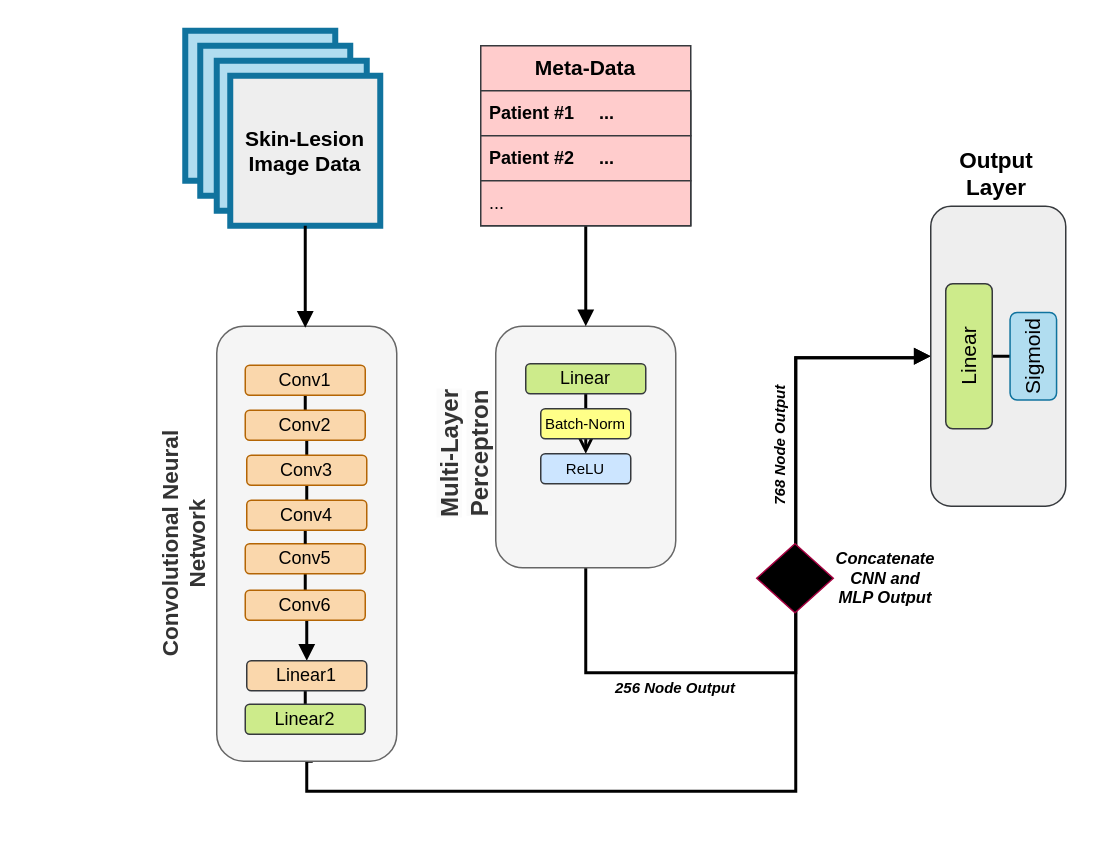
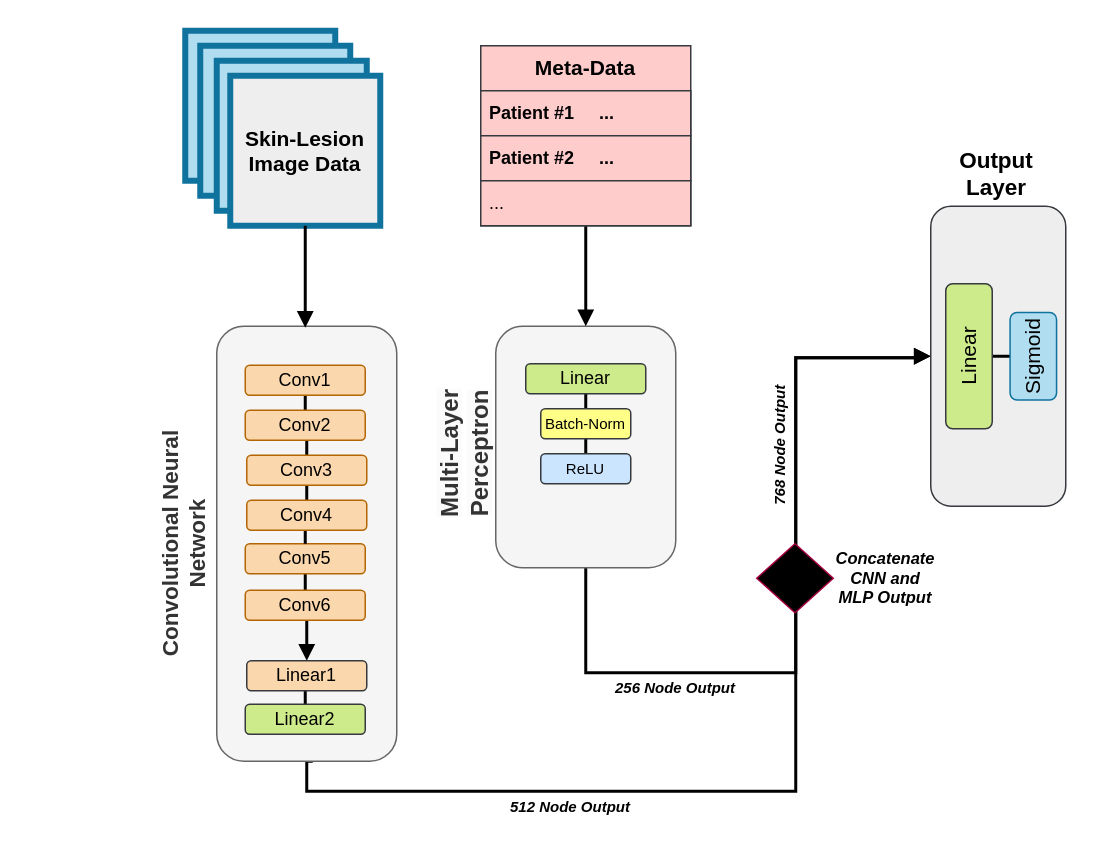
  <mxCell id="0" />
  <mxCell id="1" parent="0" />
  <mxCell id="2" style="edgeStyle=orthogonalEdgeStyle;rounded=0;orthogonalLoop=1;jettySize=auto;html=1;exitX=0.5;exitY=1;exitDx=0;exitDy=0;strokeWidth=2;endArrow=block;endFill=1;entryX=0.5;entryY=1;entryDx=0;entryDy=0;" edge="1" parent="1" target="40"><mxGeometry relative="1" as="geometry"><mxPoint x="614" y="318" as="targetPoint" /><mxPoint x="208" y="507" as="sourcePoint" /><Array as="points"><mxPoint x="204" y="507" /><mxPoint x="204" y="527" /><mxPoint x="530" y="527" /><mxPoint x="530" y="238" /><mxPoint x="610" y="238" /><mxPoint x="610" y="237" /></Array></mxGeometry></mxCell>
  <mxCell id="3" value="&lt;div style=&quot;&quot;&gt;&lt;br&gt;&lt;/div&gt;" style="rounded=1;whiteSpace=wrap;html=1;fontSize=12;glass=0;strokeWidth=1;shadow=0;fillColor=#f5f5f5;strokeColor=#666666;align=center;verticalAlign=top;rotation=0;flipV=0;fontColor=#333333;" parent="1" vertex="1"><mxGeometry x="144" y="217" width="120" height="290" as="geometry" /></mxCell>
  <mxCell id="4" style="edgeStyle=orthogonalEdgeStyle;rounded=0;orthogonalLoop=1;jettySize=auto;html=1;exitX=0.5;exitY=1;exitDx=0;exitDy=0;strokeWidth=2;endArrow=block;endFill=1;entryX=0.5;entryY=1;entryDx=0;entryDy=0;" edge="1" parent="1" source="5" target="40"><mxGeometry relative="1" as="geometry"><mxPoint x="570" y="318" as="targetPoint" /><Array as="points"><mxPoint x="390" y="448" /><mxPoint x="530" y="448" /><mxPoint x="530" y="238" /><mxPoint x="610" y="238" /><mxPoint x="610" y="237" /></Array></mxGeometry></mxCell>
  <mxCell id="5" value="" style="rounded=1;whiteSpace=wrap;html=1;fontSize=12;glass=0;strokeWidth=1;shadow=0;verticalAlign=top;fillColor=#f5f5f5;strokeColor=#666666;fontColor=#333333;" vertex="1" parent="1"><mxGeometry x="330" y="217" width="120" height="161" as="geometry" /></mxCell>
  <mxCell id="6" style="edgeStyle=orthogonalEdgeStyle;rounded=0;orthogonalLoop=1;jettySize=auto;html=1;exitX=0.5;exitY=1;exitDx=0;exitDy=0;endArrow=none;endFill=0;strokeWidth=2;" edge="1" parent="1" source="7" target="9"><mxGeometry relative="1" as="geometry" /></mxCell>
  <mxCell id="7" value="Conv1" style="rounded=1;whiteSpace=wrap;html=1;fillColor=#fad7ac;strokeColor=#b46504;" vertex="1" parent="1"><mxGeometry x="163" y="243" width="80" height="20" as="geometry" /></mxCell>
  <mxCell id="8" style="edgeStyle=orthogonalEdgeStyle;rounded=0;orthogonalLoop=1;jettySize=auto;html=1;exitX=0.5;exitY=1;exitDx=0;exitDy=0;entryX=0.5;entryY=0;entryDx=0;entryDy=0;endArrow=none;endFill=0;strokeWidth=2;" edge="1" parent="1" source="9" target="11"><mxGeometry relative="1" as="geometry" /></mxCell>
  <mxCell id="9" value="Conv2" style="rounded=1;whiteSpace=wrap;html=1;fillColor=#fad7ac;strokeColor=#b46504;" vertex="1" parent="1"><mxGeometry x="163" y="273" width="80" height="20" as="geometry" /></mxCell>
  <mxCell id="10" style="edgeStyle=orthogonalEdgeStyle;rounded=0;orthogonalLoop=1;jettySize=auto;html=1;exitX=0.5;exitY=1;exitDx=0;exitDy=0;entryX=0.5;entryY=0;entryDx=0;entryDy=0;endArrow=none;endFill=0;strokeWidth=2;" edge="1" parent="1" source="11" target="30"><mxGeometry relative="1" as="geometry" /></mxCell>
  <mxCell id="11" value="Conv3" style="rounded=1;whiteSpace=wrap;html=1;fillColor=#fad7ac;strokeColor=#b46504;" vertex="1" parent="1"><mxGeometry x="164" y="303" width="80" height="20" as="geometry" /></mxCell>
  <mxCell id="12" style="edgeStyle=orthogonalEdgeStyle;rounded=0;orthogonalLoop=1;jettySize=auto;html=1;exitX=0.5;exitY=1;exitDx=0;exitDy=0;entryX=0.5;entryY=0;entryDx=0;entryDy=0;strokeWidth=2;endArrow=none;endFill=0;" edge="1" parent="1" source="13" target="15"><mxGeometry relative="1" as="geometry" /></mxCell>
  <mxCell id="13" value="Conv5" style="rounded=1;whiteSpace=wrap;html=1;fillColor=#fad7ac;strokeColor=#b46504;" vertex="1" parent="1"><mxGeometry x="163" y="362" width="80" height="20" as="geometry" /></mxCell>
  <mxCell id="14" style="edgeStyle=orthogonalEdgeStyle;rounded=0;orthogonalLoop=1;jettySize=auto;html=1;exitX=0.5;exitY=1;exitDx=0;exitDy=0;entryX=0.5;entryY=0;entryDx=0;entryDy=0;endArrow=block;endFill=1;strokeWidth=2;" edge="1" parent="1" source="15" target="17"><mxGeometry relative="1" as="geometry" /></mxCell>
  <mxCell id="15" value="Conv6" style="rounded=1;whiteSpace=wrap;html=1;fillColor=#fad7ac;strokeColor=#b46504;" vertex="1" parent="1"><mxGeometry x="163" y="393" width="80" height="20" as="geometry" /></mxCell>
  <mxCell id="16" style="edgeStyle=orthogonalEdgeStyle;rounded=0;orthogonalLoop=1;jettySize=auto;html=1;exitX=0.5;exitY=1;exitDx=0;exitDy=0;entryX=0.5;entryY=0;entryDx=0;entryDy=0;endArrow=none;endFill=0;strokeWidth=2;" edge="1" parent="1" source="17" target="18"><mxGeometry relative="1" as="geometry" /></mxCell>
  <mxCell id="17" value="Linear1" style="rounded=1;whiteSpace=wrap;html=1;fillColor=#fad7ac;strokeColor=#36393d;" vertex="1" parent="1"><mxGeometry x="164" y="440" width="80" height="20" as="geometry" /></mxCell>
  <mxCell id="18" value="Linear2" style="rounded=1;whiteSpace=wrap;html=1;fillColor=#cdeb8b;strokeColor=#36393d;" vertex="1" parent="1"><mxGeometry x="163" y="469" width="80" height="20" as="geometry" /></mxCell>
  <mxCell id="19" value="" style="whiteSpace=wrap;html=1;aspect=fixed;fillColor=#b1ddf0;strokeColor=#10739e;strokeWidth=4;" vertex="1" parent="1"><mxGeometry x="123" y="20" width="100" height="100" as="geometry" /></mxCell>
  <mxCell id="20" value="" style="whiteSpace=wrap;html=1;aspect=fixed;fillColor=#b1ddf0;strokeColor=#10739e;strokeWidth=4;" vertex="1" parent="1"><mxGeometry x="133" y="30" width="100" height="100" as="geometry" /></mxCell>
  <mxCell id="21" value="" style="whiteSpace=wrap;html=1;aspect=fixed;fillColor=#b1ddf0;strokeColor=#10739e;strokeWidth=4;" vertex="1" parent="1"><mxGeometry x="144" y="40" width="100" height="100" as="geometry" /></mxCell>
  <mxCell id="22" value="&lt;b&gt;&lt;font style=&quot;font-size: 14px;&quot;&gt;Skin-Lesion Image Data&lt;/font&gt;&lt;/b&gt;" style="whiteSpace=wrap;html=1;aspect=fixed;fillColor=#eeeeee;strokeColor=#10739e;strokeWidth=4;" vertex="1" parent="1"><mxGeometry x="153" y="50" width="100" height="100" as="geometry" /></mxCell>
  <mxCell id="23" value="" style="endArrow=block;html=1;rounded=0;exitX=0.5;exitY=1;exitDx=0;exitDy=0;strokeWidth=2;endFill=1;" edge="1" parent="1" source="22"><mxGeometry width="50" height="50" relative="1" as="geometry"><mxPoint x="197" y="150" as="sourcePoint" /><mxPoint x="203" y="218" as="targetPoint" /></mxGeometry></mxCell>
  <mxCell id="24" style="edgeStyle=orthogonalEdgeStyle;rounded=0;orthogonalLoop=1;jettySize=auto;html=1;exitX=0.5;exitY=1;exitDx=0;exitDy=0;endArrow=block;endFill=1;strokeWidth=2;entryX=0.5;entryY=0;entryDx=0;entryDy=0;" edge="1" parent="1" source="25" target="5"><mxGeometry relative="1" as="geometry"><mxPoint x="390" y="198" as="targetPoint" /></mxGeometry></mxCell>
  <mxCell id="25" value="&lt;font style=&quot;font-size: 14px;&quot;&gt;Meta-Data&lt;/font&gt;" style="swimlane;fontStyle=1;childLayout=stackLayout;horizontal=1;startSize=30;horizontalStack=0;resizeParent=1;resizeParentMax=0;resizeLast=0;collapsible=1;marginBottom=0;whiteSpace=wrap;html=1;fillColor=#ffcccc;strokeColor=#36393d;" vertex="1" parent="1"><mxGeometry x="320" y="30" width="140" height="120" as="geometry" /></mxCell>
  <mxCell id="26" value="Patient #1&amp;nbsp; &amp;nbsp; &amp;nbsp;..." style="text;strokeColor=#36393d;fillColor=#ffcccc;align=left;verticalAlign=middle;spacingLeft=4;spacingRight=4;overflow=hidden;points=[[0,0.5],[1,0.5]];portConstraint=eastwest;rotatable=0;whiteSpace=wrap;html=1;fontStyle=1;" vertex="1" parent="25"><mxGeometry y="30" width="140" height="30" as="geometry" /></mxCell>
  <mxCell id="27" value="Patient #2&amp;nbsp; &amp;nbsp; &amp;nbsp;..." style="text;strokeColor=#36393d;fillColor=#ffcccc;align=left;verticalAlign=middle;spacingLeft=4;spacingRight=4;overflow=hidden;points=[[0,0.5],[1,0.5]];portConstraint=eastwest;rotatable=0;whiteSpace=wrap;html=1;fontStyle=1;" vertex="1" parent="25"><mxGeometry y="60" width="140" height="30" as="geometry" /></mxCell>
  <mxCell id="28" value="..." style="text;strokeColor=#36393d;fillColor=#ffcccc;align=left;verticalAlign=middle;spacingLeft=4;spacingRight=4;overflow=hidden;points=[[0,0.5],[1,0.5]];portConstraint=eastwest;rotatable=0;whiteSpace=wrap;html=1;" vertex="1" parent="25"><mxGeometry y="90" width="140" height="30" as="geometry" /></mxCell>
  <mxCell id="29" style="edgeStyle=orthogonalEdgeStyle;rounded=0;orthogonalLoop=1;jettySize=auto;html=1;exitX=0.5;exitY=1;exitDx=0;exitDy=0;entryX=0.5;entryY=0;entryDx=0;entryDy=0;strokeWidth=2;endArrow=none;endFill=0;" edge="1" parent="1" source="30" target="13"><mxGeometry relative="1" as="geometry" /></mxCell>
  <mxCell id="30" value="Conv4" style="rounded=1;whiteSpace=wrap;html=1;fillColor=#fad7ac;strokeColor=#b46504;" vertex="1" parent="1"><mxGeometry x="164" y="333" width="80" height="20" as="geometry" /></mxCell>
  <mxCell id="31" value="&lt;b style=&quot;border-color: var(--border-color); color: rgb(51, 51, 51); font-size: 15px;&quot;&gt;Convolutional Neural Network&lt;/b&gt;" style="text;html=1;strokeColor=none;fillColor=none;align=center;verticalAlign=middle;whiteSpace=wrap;rounded=0;direction=west;rotation=270;fontSize=15;" vertex="1" parent="1"><mxGeometry x="20" y="347" width="203" height="30" as="geometry" /></mxCell>
  <mxCell id="32" style="edgeStyle=orthogonalEdgeStyle;rounded=0;orthogonalLoop=1;jettySize=auto;html=1;exitX=0.5;exitY=1;exitDx=0;exitDy=0;entryX=0.5;entryY=0;entryDx=0;entryDy=0;strokeWidth=2;endArrow=none;endFill=0;" edge="1" parent="1" source="33" target="35"><mxGeometry relative="1" as="geometry" /></mxCell>
  <mxCell id="33" value="Linear" style="rounded=1;whiteSpace=wrap;html=1;fillColor=#cdeb8b;strokeColor=#36393d;" vertex="1" parent="1"><mxGeometry x="350" y="242" width="80" height="20" as="geometry" /></mxCell>
- <mxCell id="34" style="edgeStyle=orthogonalEdgeStyle;rounded=0;orthogonalLoop=1;jettySize=auto;html=1;exitX=0.5;exitY=1;exitDx=0;exitDy=0;entryX=0.5;entryY=0;entryDx=0;entryDy=0;strokeWidth=2;endArrow=open;endFill=0;" edge="1" parent="1" source="35" target="36"><mxGeometry relative="1" as="geometry" /></mxCell>
+ <mxCell id="34" style="edgeStyle=orthogonalEdgeStyle;rounded=0;orthogonalLoop=1;jettySize=auto;html=1;exitX=0.5;exitY=1;exitDx=0;exitDy=0;entryX=0.5;entryY=0;entryDx=0;entryDy=0;strokeWidth=2;endArrow=none;endFill=0;" edge="1" parent="1" source="35" target="36"><mxGeometry relative="1" as="geometry" /></mxCell>
  <mxCell id="35" value="&lt;font style=&quot;font-size: 10px;&quot;&gt;Batch-Norm&lt;/font&gt;" style="rounded=1;whiteSpace=wrap;html=1;fillColor=#ffff88;strokeColor=#36393d;" vertex="1" parent="1"><mxGeometry x="360" y="272" width="60" height="20" as="geometry" /></mxCell>
  <mxCell id="36" value="ReLU" style="rounded=1;whiteSpace=wrap;html=1;fillColor=#cce5ff;strokeColor=#36393d;fontSize=10;" vertex="1" parent="1"><mxGeometry x="360" y="302" width="60" height="20" as="geometry" /></mxCell>
  <mxCell id="37" value="&lt;meta charset=&quot;utf-8&quot; style=&quot;font-size: 16px;&quot;&gt;&lt;b style=&quot;border-color: var(--border-color); color: rgb(51, 51, 51); font-family: Helvetica; font-size: 16px; font-style: normal; font-variant-ligatures: normal; font-variant-caps: normal; letter-spacing: normal; orphans: 2; text-align: center; text-indent: 0px; text-transform: none; widows: 2; word-spacing: 0px; -webkit-text-stroke-width: 0px; background-color: rgb(251, 251, 251); text-decoration-thickness: initial; text-decoration-style: initial; text-decoration-color: initial;&quot;&gt;Multi-Layer Perceptron&lt;/b&gt;" style="text;html=1;strokeColor=none;fillColor=none;align=center;verticalAlign=middle;whiteSpace=wrap;rounded=0;rotation=270;fontSize=16;" vertex="1" parent="1"><mxGeometry x="239" y="287" width="140" height="30" as="geometry" /></mxCell>
+ <mxCell id="38" value="&lt;b style=&quot;font-size: 10px;&quot;&gt;512 Node Output&lt;/b&gt;" style="text;html=1;strokeColor=none;fillColor=none;align=center;verticalAlign=middle;whiteSpace=wrap;rounded=0;fontStyle=2;fontSize=10;" vertex="1" parent="1"><mxGeometry x="320" y="522" width="120" height="30" as="geometry" /></mxCell>
  <mxCell id="39" value="&lt;b style=&quot;font-size: 10px;&quot;&gt;256 Node Output&lt;/b&gt;" style="text;html=1;strokeColor=none;fillColor=none;align=center;verticalAlign=middle;whiteSpace=wrap;rounded=0;fontStyle=2;fontSize=10;" vertex="1" parent="1"><mxGeometry x="390" y="443" width="120" height="30" as="geometry" /></mxCell>
  <mxCell id="40" value="" style="rounded=1;whiteSpace=wrap;html=1;direction=south;fillColor=#eeeeee;strokeColor=#36393d;" vertex="1" parent="1"><mxGeometry x="620" y="137" width="90" height="200" as="geometry" /></mxCell>
  <mxCell id="41" value="Concatenate CNN and MLP Output" style="text;html=1;strokeColor=none;fillColor=none;align=center;verticalAlign=middle;whiteSpace=wrap;rounded=0;fontStyle=3;fontSize=11;" vertex="1" parent="1"><mxGeometry x="560" y="370" width="60" height="30" as="geometry" /></mxCell>
  <mxCell id="42" value="" style="rhombus;whiteSpace=wrap;html=1;fillColor=#000000;strokeColor=#A50040;fontColor=#ffffff;" vertex="1" parent="1"><mxGeometry x="504" y="362" width="51" height="46" as="geometry" /></mxCell>
  <mxCell id="43" value="&lt;b style=&quot;font-size: 10px;&quot;&gt;768 Node Output&lt;/b&gt;" style="text;html=1;strokeColor=none;fillColor=none;align=center;verticalAlign=middle;whiteSpace=wrap;rounded=0;fontStyle=2;fontSize=10;rotation=270;" vertex="1" parent="1"><mxGeometry x="459" y="281.5" width="120" height="30" as="geometry" /></mxCell>
  <mxCell id="44" style="edgeStyle=orthogonalEdgeStyle;rounded=0;orthogonalLoop=1;jettySize=auto;html=1;exitX=0.5;exitY=1;exitDx=0;exitDy=0;entryX=0.5;entryY=0;entryDx=0;entryDy=0;strokeWidth=2;endArrow=none;endFill=0;" edge="1" parent="1" source="45" target="46"><mxGeometry relative="1" as="geometry" /></mxCell>
  <mxCell id="45" value="&lt;font style=&quot;font-size: 14px;&quot;&gt;Linear&lt;/font&gt;" style="rounded=1;whiteSpace=wrap;html=1;fillColor=#cdeb8b;strokeColor=#36393d;rotation=270;" vertex="1" parent="1"><mxGeometry x="597.13" y="221.5" width="96.75" height="31" as="geometry" /></mxCell>
  <mxCell id="46" value="&lt;font style=&quot;font-size: 14px;&quot;&gt;Sigmoid&lt;/font&gt;" style="rounded=1;whiteSpace=wrap;html=1;fillColor=#b1ddf0;strokeColor=#10739e;rotation=270;" vertex="1" parent="1"><mxGeometry x="659.19" y="221.5" width="58.38" height="31" as="geometry" /></mxCell>
  <mxCell id="47" value="Output Layer" style="text;html=1;strokeColor=none;fillColor=none;align=center;verticalAlign=middle;whiteSpace=wrap;rounded=0;fontSize=15;fontStyle=1" vertex="1" parent="1"><mxGeometry x="633.88" y="100" width="60" height="30" as="geometry" /></mxCell>
